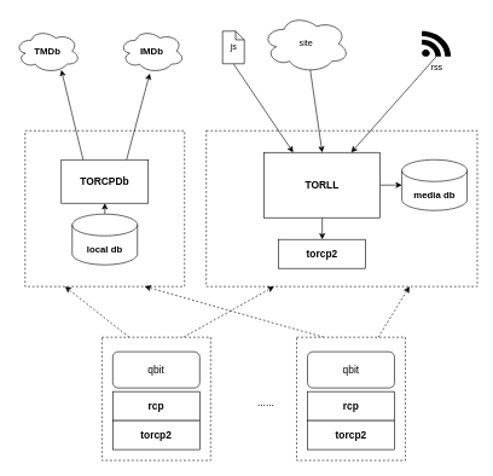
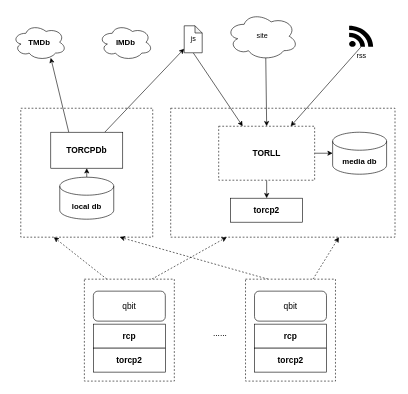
  <mxCell id="0" />
  <mxCell id="1" parent="0" />
  <mxCell id="2" value="" style="rounded=0;whiteSpace=wrap;html=1;dashed=1;fontSize=13;" parent="1" vertex="1"><mxGeometry x="284" y="180" width="374" height="215" as="geometry" /></mxCell>
  <mxCell id="3" style="edgeStyle=none;html=1;exitX=0.25;exitY=0;exitDx=0;exitDy=0;entryX=0.25;entryY=1;entryDx=0;entryDy=0;dashed=1;" edge="1" parent="1" source="5" target="6"><mxGeometry relative="1" as="geometry" /></mxCell>
  <mxCell id="4" style="edgeStyle=none;html=1;exitX=0.75;exitY=0;exitDx=0;exitDy=0;entryX=0.25;entryY=1;entryDx=0;entryDy=0;dashed=1;" edge="1" parent="1" source="5" target="2"><mxGeometry relative="1" as="geometry" /></mxCell>
  <mxCell id="5" value="" style="rounded=0;whiteSpace=wrap;html=1;dashed=1;" parent="1" vertex="1"><mxGeometry x="140" y="465" width="150" height="170" as="geometry" /></mxCell>
  <mxCell id="6" value="" style="rounded=0;whiteSpace=wrap;html=1;dashed=1;" parent="1" vertex="1"><mxGeometry x="34" y="180" width="220" height="215" as="geometry" /></mxCell>
  <mxCell id="7" value="&lt;b&gt;&lt;font style=&quot;font-size: 14px;&quot;&gt;torcp2&lt;/font&gt;&lt;/b&gt;" style="rounded=0;whiteSpace=wrap;html=1;" parent="1" vertex="1"><mxGeometry x="384" y="330" width="120" height="40" as="geometry" /></mxCell>
- <mxCell id="8" style="edgeStyle=none;html=1;entryX=0.467;entryY=1.017;entryDx=0;entryDy=0;entryPerimeter=0;exitX=0.75;exitY=0;exitDx=0;exitDy=0;" parent="1" source="10" target="14" edge="1"><mxGeometry relative="1" as="geometry" /></mxCell>
+ <mxCell id="8" style="edgeStyle=none;html=1;exitX=0.75;exitY=0;exitDx=0;exitDy=0;" parent="1" source="10" target="23" edge="1"><mxGeometry relative="1" as="geometry" /></mxCell>
  <mxCell id="9" style="edgeStyle=none;html=1;exitX=0.25;exitY=0;exitDx=0;exitDy=0;entryX=0.711;entryY=0.933;entryDx=0;entryDy=0;entryPerimeter=0;" parent="1" source="10" target="13" edge="1"><mxGeometry relative="1" as="geometry" /></mxCell>
  <mxCell id="10" value="TORCPDb" style="rounded=0;whiteSpace=wrap;html=1;fontStyle=1;fontSize=14;" parent="1" vertex="1"><mxGeometry x="84" y="220" width="120" height="60" as="geometry" /></mxCell>
  <mxCell id="11" value="" style="edgeStyle=none;html=1;" parent="1" source="12" target="10" edge="1"><mxGeometry relative="1" as="geometry" /></mxCell>
  <mxCell id="12" value="local db" style="shape=cylinder3;whiteSpace=wrap;html=1;boundedLbl=1;backgroundOutline=1;size=15;fontStyle=1;fontSize=13;" parent="1" vertex="1"><mxGeometry x="99" y="295" width="90" height="70" as="geometry" /></mxCell>
  <mxCell id="13" value="TMDb" style="ellipse;shape=cloud;whiteSpace=wrap;html=1;fontStyle=1;fontSize=13;" parent="1" vertex="1"><mxGeometry x="20" y="40" width="90" height="60" as="geometry" /></mxCell>
  <mxCell id="14" value="IMDb" style="ellipse;shape=cloud;whiteSpace=wrap;html=1;fontStyle=1;fontSize=13;" parent="1" vertex="1"><mxGeometry x="164" y="40" width="90" height="60" as="geometry" /></mxCell>
  <mxCell id="15" style="edgeStyle=none;html=1;exitX=0.5;exitY=1;exitDx=0;exitDy=0;entryX=0.5;entryY=0;entryDx=0;entryDy=0;" parent="1" source="17" target="7" edge="1"><mxGeometry relative="1" as="geometry" /></mxCell>
  <mxCell id="16" value="" style="edgeStyle=none;html=1;" parent="1" source="17" target="24" edge="1"><mxGeometry relative="1" as="geometry" /></mxCell>
- <mxCell id="17" value="&lt;b&gt;&lt;font style=&quot;font-size: 14px;&quot;&gt;TORLL&lt;/font&gt;&lt;/b&gt;" style="rounded=0;whiteSpace=wrap;html=1;" parent="1" vertex="1"><mxGeometry x="364" y="210" width="160" height="90" as="geometry" /></mxCell>
+ <mxCell id="17" value="&lt;b&gt;&lt;font style=&quot;font-size: 14px;&quot;&gt;TORLL&lt;/font&gt;&lt;/b&gt;" style="rounded=0;whiteSpace=wrap;html=1;dashed=1;" parent="1" vertex="1"><mxGeometry x="364" y="210" width="160" height="90" as="geometry" /></mxCell>
  <mxCell id="18" style="edgeStyle=none;html=1;exitX=0.55;exitY=0.95;exitDx=0;exitDy=0;exitPerimeter=0;entryX=0.5;entryY=0;entryDx=0;entryDy=0;" parent="1" source="19" target="17" edge="1"><mxGeometry relative="1" as="geometry" /></mxCell>
- <mxCell id="19" value="site" style="ellipse;shape=cloud;whiteSpace=wrap;html=1;" parent="1" vertex="1"><mxGeometry x="361.5" y="20" width="120" height="80" as="geometry" /></mxCell>
+ <mxCell id="19" value="site" style="ellipse;shape=cloud;whiteSpace=wrap;html=1;" parent="1" vertex="1"><mxGeometry x="376.5" y="20" width="120" height="80" as="geometry" /></mxCell>
  <mxCell id="20" style="edgeStyle=none;html=1;exitX=0.5;exitY=1;exitDx=0;exitDy=0;exitPerimeter=0;entryX=0.75;entryY=0;entryDx=0;entryDy=0;" parent="1" source="21" target="17" edge="1"><mxGeometry relative="1" as="geometry" /></mxCell>
  <mxCell id="21" value="rss" style="shape=mxgraph.signs.tech.rss;html=1;pointerEvents=1;fillColor=#000000;strokeColor=none;verticalLabelPosition=bottom;verticalAlign=top;align=center;" parent="1" vertex="1"><mxGeometry x="581.5" y="42.5" width="40" height="35" as="geometry" /></mxCell>
  <mxCell id="22" style="edgeStyle=none;html=1;exitX=0.5;exitY=1;exitDx=0;exitDy=0;exitPerimeter=0;entryX=0.25;entryY=0;entryDx=0;entryDy=0;" parent="1" source="23" target="17" edge="1"><mxGeometry relative="1" as="geometry" /></mxCell>
  <mxCell id="23" value="js" style="shape=note;whiteSpace=wrap;html=1;backgroundOutline=1;darkOpacity=0.05;size=12;" parent="1" vertex="1"><mxGeometry x="306.5" y="42.5" width="30" height="45" as="geometry" /></mxCell>
  <mxCell id="24" value="media db" style="shape=cylinder3;whiteSpace=wrap;html=1;boundedLbl=1;backgroundOutline=1;size=15;fontStyle=1;fontSize=13;" parent="1" vertex="1"><mxGeometry x="554" y="220" width="90" height="70" as="geometry" /></mxCell>
  <mxCell id="25" value="rcp" style="rounded=0;whiteSpace=wrap;html=1;fontStyle=1;fontSize=14;" parent="1" vertex="1"><mxGeometry x="155" y="540" width="120" height="40" as="geometry" /></mxCell>
  <mxCell id="26" value="qbit" style="rounded=1;whiteSpace=wrap;html=1;fontStyle=0;fontSize=14;" parent="1" vertex="1"><mxGeometry x="155" y="485" width="120" height="50" as="geometry" /></mxCell>
  <mxCell id="27" value="......" style="text;html=1;align=center;verticalAlign=middle;resizable=0;points=[];autosize=1;strokeColor=none;fillColor=none;fontSize=14;" parent="1" vertex="1"><mxGeometry x="341.25" y="540" width="50" height="30" as="geometry" /></mxCell>
  <mxCell id="28" value="torcp2" style="rounded=0;whiteSpace=wrap;html=1;fontStyle=1;fontSize=14;" parent="1" vertex="1"><mxGeometry x="155" y="580" width="120" height="40" as="geometry" /></mxCell>
  <mxCell id="29" style="edgeStyle=none;html=1;exitX=0.75;exitY=0;exitDx=0;exitDy=0;entryX=0.75;entryY=1;entryDx=0;entryDy=0;dashed=1;" edge="1" parent="1" source="31" target="2"><mxGeometry relative="1" as="geometry" /></mxCell>
  <mxCell id="30" style="edgeStyle=none;html=1;exitX=0.25;exitY=0;exitDx=0;exitDy=0;entryX=0.75;entryY=1;entryDx=0;entryDy=0;dashed=1;" edge="1" parent="1" source="31" target="6"><mxGeometry relative="1" as="geometry" /></mxCell>
  <mxCell id="31" value="" style="rounded=0;whiteSpace=wrap;html=1;dashed=1;" parent="1" vertex="1"><mxGeometry x="408.75" y="465" width="150" height="170" as="geometry" /></mxCell>
  <mxCell id="32" value="rcp" style="rounded=0;whiteSpace=wrap;html=1;fontStyle=1;fontSize=14;" parent="1" vertex="1"><mxGeometry x="423.75" y="540" width="120" height="40" as="geometry" /></mxCell>
  <mxCell id="33" value="qbit" style="rounded=1;whiteSpace=wrap;html=1;fontStyle=0;fontSize=14;" parent="1" vertex="1"><mxGeometry x="423.75" y="485" width="120" height="50" as="geometry" /></mxCell>
  <mxCell id="34" value="torcp2" style="rounded=0;whiteSpace=wrap;html=1;fontStyle=1;fontSize=14;" parent="1" vertex="1"><mxGeometry x="423.75" y="580" width="120" height="40" as="geometry" /></mxCell>
